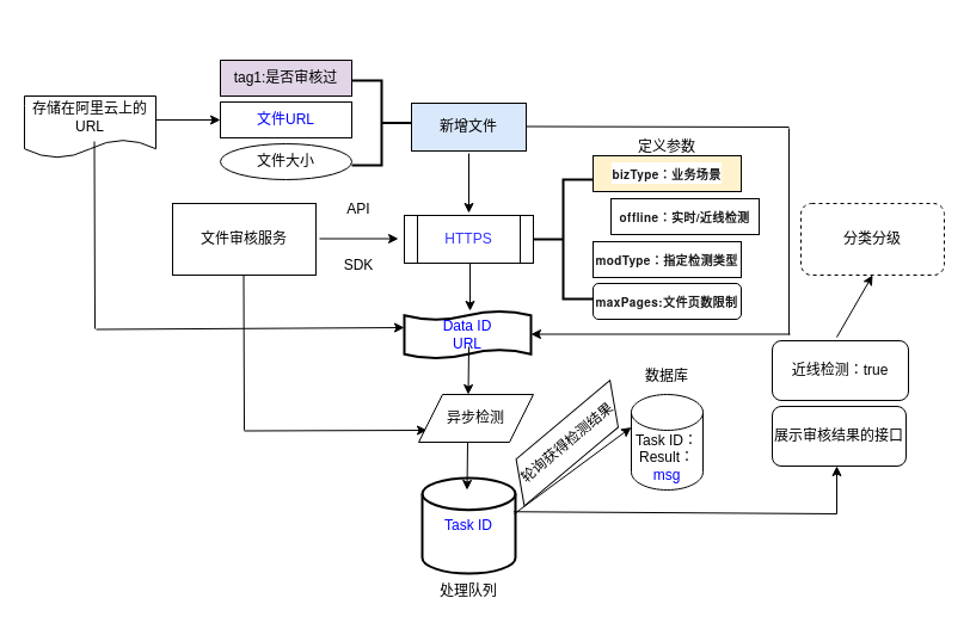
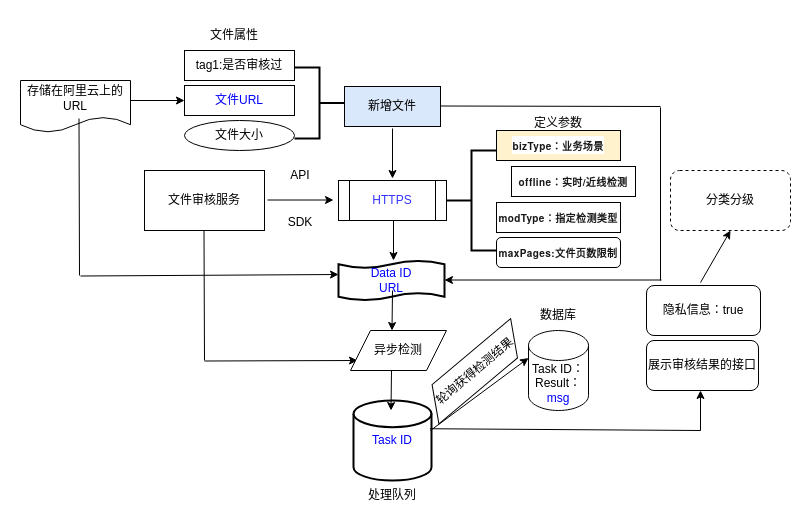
  <mxCell id="0" />
  <mxCell id="1" parent="0" />
  <mxCell id="2" value="" style="edgeStyle=orthogonalEdgeStyle;rounded=0;orthogonalLoop=1;jettySize=auto;html=1;" edge="1" parent="1"><mxGeometry relative="1" as="geometry"><mxPoint x="392" y="128" as="sourcePoint" /><mxPoint x="392" y="178" as="targetPoint" /></mxGeometry></mxCell>
  <mxCell id="3" value="新增文件" style="rounded=0;whiteSpace=wrap;html=1;fillColor=#dae8fc;" vertex="1" parent="1"><mxGeometry x="344" y="86" width="96" height="40" as="geometry" /></mxCell>
  <mxCell id="4" value="&lt;font color=&quot;#3333ff&quot;&gt;HTTPS&lt;/font&gt;" style="shape=process;whiteSpace=wrap;html=1;backgroundOutline=1;" vertex="1" parent="1"><mxGeometry x="338" y="180" width="108" height="40" as="geometry" /></mxCell>
  <mxCell id="5" value="文件审核服务" style="whiteSpace=wrap;html=1;" vertex="1" parent="1"><mxGeometry x="144" y="170" width="120" height="60" as="geometry" /></mxCell>
  <mxCell id="6" value="API" style="text;html=1;align=center;verticalAlign=middle;whiteSpace=wrap;rounded=0;" vertex="1" parent="1"><mxGeometry x="270" y="160" width="60" height="30" as="geometry" /></mxCell>
  <mxCell id="7" value="SDK" style="text;html=1;align=center;verticalAlign=middle;whiteSpace=wrap;rounded=0;" vertex="1" parent="1"><mxGeometry x="270" y="207" width="60" height="30" as="geometry" /></mxCell>
  <mxCell id="8" value="" style="strokeWidth=2;html=1;shape=mxgraph.flowchart.annotation_2;align=left;labelPosition=right;pointerEvents=1;rotation=-180;" vertex="1" parent="1"><mxGeometry x="294" y="67" width="50" height="71" as="geometry" /></mxCell>
- <mxCell id="9" value="tag1:是否审核过" style="rounded=0;whiteSpace=wrap;html=1;fillColor=#e1d5e7;" vertex="1" parent="1"><mxGeometry x="184" y="50" width="110" height="30" as="geometry" /></mxCell>
+ <mxCell id="9" value="tag1:是否审核过" style="rounded=0;whiteSpace=wrap;html=1;" vertex="1" parent="1"><mxGeometry x="184" y="50" width="110" height="30" as="geometry" /></mxCell>
  <mxCell id="10" value="文件大小" style="ellipse;whiteSpace=wrap;html=1;" vertex="1" parent="1"><mxGeometry x="184" y="120" width="110" height="30" as="geometry" /></mxCell>
  <mxCell id="11" value="" style="strokeWidth=2;html=1;shape=mxgraph.flowchart.annotation_2;align=left;labelPosition=right;pointerEvents=1;" vertex="1" parent="1"><mxGeometry x="446" y="150" width="50" height="100" as="geometry" /></mxCell>
  <mxCell id="12" value="&lt;span style=&quot;box-sizing: border-box; margin: 0px; padding: 0px; font-weight: 700; color: rgb(24, 24, 24); font-family: help-font, &amp;quot;helvetica neue&amp;quot;, &amp;quot;pingfang SC&amp;quot;, arial, &amp;quot;hiragino sans gb&amp;quot;, &amp;quot;microsoft yahei ui&amp;quot;, &amp;quot;microsoft yahei&amp;quot;, simsun, sans-serif; letter-spacing: 0.4px; text-align: left; background-color: rgb(255, 255, 255);&quot; data-spm-anchor-id=&quot;a2c4g.466269.0.i31.5f2d13acDRx4Dj&quot; class=&quot;uicontrol&quot; id=&quot;uicontrol-eda-8k7-6qm&quot; data-tag=&quot;uicontrol&quot;&gt;&lt;font style=&quot;font-size: 10px;&quot;&gt;bizType：业务场景&lt;/font&gt;&lt;/span&gt;" style="rounded=0;whiteSpace=wrap;html=1;fillColor=#fff2cc;" vertex="1" parent="1"><mxGeometry x="496" y="130" width="124" height="30" as="geometry" /></mxCell>
  <mxCell id="13" value="&lt;span style=&quot;box-sizing: border-box; margin: 0px; padding: 0px; font-weight: 700; color: rgb(24, 24, 24); font-family: help-font, &amp;quot;helvetica neue&amp;quot;, &amp;quot;pingfang SC&amp;quot;, arial, &amp;quot;hiragino sans gb&amp;quot;, &amp;quot;microsoft yahei ui&amp;quot;, &amp;quot;microsoft yahei&amp;quot;, simsun, sans-serif; letter-spacing: 0.4px; text-align: left; background-color: rgb(255, 255, 255);&quot; data-spm-anchor-id=&quot;a2c4g.466269.0.i33.5f2d13acDRx4Dj&quot; class=&quot;uicontrol&quot; id=&quot;uicontrol-1wn-hk4-ld6&quot; data-tag=&quot;uicontrol&quot;&gt;&lt;font style=&quot;font-size: 10px;&quot;&gt;offline：实时/近线检测&lt;/font&gt;&lt;/span&gt;" style="rounded=0;whiteSpace=wrap;html=1;" vertex="1" parent="1"><mxGeometry x="511" y="166" width="124" height="30" as="geometry" /></mxCell>
  <mxCell id="14" value="&lt;span style=&quot;box-sizing: border-box; margin: 0px; padding: 0px; font-weight: 700; color: rgb(24, 24, 24); font-family: help-font, &amp;quot;helvetica neue&amp;quot;, &amp;quot;pingfang SC&amp;quot;, arial, &amp;quot;hiragino sans gb&amp;quot;, &amp;quot;microsoft yahei ui&amp;quot;, &amp;quot;microsoft yahei&amp;quot;, simsun, sans-serif; letter-spacing: 0.4px; text-align: left; background-color: rgb(255, 255, 255);&quot; data-spm-anchor-id=&quot;a2c4g.466269.0.i34.5f2d13acDRx4Dj&quot; class=&quot;uicontrol&quot; id=&quot;uicontrol-bt5-73l-lhn&quot; data-tag=&quot;uicontrol&quot;&gt;&lt;font style=&quot;font-size: 10px;&quot;&gt;modType：指定检测类型&lt;/font&gt;&lt;/span&gt;" style="rounded=0;whiteSpace=wrap;html=1;" vertex="1" parent="1"><mxGeometry x="496" y="202" width="124" height="30" as="geometry" /></mxCell>
  <mxCell id="15" value="&lt;span style=&quot;box-sizing: border-box; margin: 0px; padding: 0px; font-weight: 700; color: rgb(24, 24, 24); font-family: help-font, &amp;quot;helvetica neue&amp;quot;, &amp;quot;pingfang SC&amp;quot;, arial, &amp;quot;hiragino sans gb&amp;quot;, &amp;quot;microsoft yahei ui&amp;quot;, &amp;quot;microsoft yahei&amp;quot;, simsun, sans-serif; letter-spacing: 0.4px; text-align: left; background-color: rgb(255, 255, 255);&quot; data-spm-anchor-id=&quot;a2c4g.466269.0.i35.5f2d13acDRx4Dj&quot; class=&quot;uicontrol&quot; id=&quot;uicontrol-gsx-4ou-qrq&quot; data-tag=&quot;uicontrol&quot;&gt;&lt;font style=&quot;font-size: 10px;&quot;&gt;maxPages:文件页数限制&lt;/font&gt;&lt;/span&gt;" style="whiteSpace=wrap;html=1;rounded=1;" vertex="1" parent="1"><mxGeometry x="496" y="237" width="124" height="30" as="geometry" /></mxCell>
  <mxCell id="16" value="定义参数" style="text;html=1;align=center;verticalAlign=middle;whiteSpace=wrap;rounded=0;" vertex="1" parent="1"><mxGeometry x="528" y="108" width="60" height="30" as="geometry" /></mxCell>
  <mxCell id="17" value="" style="endArrow=classic;html=1;rounded=0;" edge="1" parent="1"><mxGeometry width="50" height="50" relative="1" as="geometry"><mxPoint x="393" y="220" as="sourcePoint" /><mxPoint x="393" y="260" as="targetPoint" /></mxGeometry></mxCell>
  <mxCell id="18" value="&lt;font color=&quot;#0000ff&quot;&gt;Data ID&lt;/font&gt;&lt;div&gt;&lt;font color=&quot;#0000ff&quot;&gt;URL&lt;/font&gt;&lt;/div&gt;" style="shape=tape;whiteSpace=wrap;html=1;strokeWidth=2;size=0.19" vertex="1" parent="1"><mxGeometry x="338" y="260" width="106" height="40" as="geometry" /></mxCell>
  <mxCell id="19" value="&lt;font color=&quot;#0000ff&quot;&gt;文件URL&lt;/font&gt;" style="rounded=0;whiteSpace=wrap;html=1;" vertex="1" parent="1"><mxGeometry x="184" y="85" width="110" height="30" as="geometry" /></mxCell>
  <mxCell id="20" value="&lt;font color=&quot;#0000ff&quot;&gt;Task ID&lt;/font&gt;" style="strokeWidth=2;html=1;shape=mxgraph.flowchart.database;whiteSpace=wrap;" vertex="1" parent="1"><mxGeometry x="353" y="400" width="78" height="80" as="geometry" /></mxCell>
  <mxCell id="21" value="" style="endArrow=classic;html=1;rounded=0;" edge="1" parent="1"><mxGeometry width="50" height="50" relative="1" as="geometry"><mxPoint x="392" y="290" as="sourcePoint" /><mxPoint x="391.5" y="330" as="targetPoint" /></mxGeometry></mxCell>
  <mxCell id="22" value="Task ID：Result：&lt;font color=&quot;#0000ff&quot;&gt;msg&lt;/font&gt;" style="shape=cylinder3;whiteSpace=wrap;html=1;boundedLbl=1;backgroundOutline=1;size=15;" vertex="1" parent="1"><mxGeometry x="528" y="330" width="60" height="80" as="geometry" /></mxCell>
  <mxCell id="23" value="" style="endArrow=none;html=1;rounded=0;" edge="1" parent="1"><mxGeometry width="50" height="50" relative="1" as="geometry"><mxPoint x="440" y="105.5" as="sourcePoint" /><mxPoint x="660" y="106" as="targetPoint" /></mxGeometry></mxCell>
  <mxCell id="24" value="" style="endArrow=none;html=1;rounded=0;" edge="1" parent="1"><mxGeometry width="50" height="50" relative="1" as="geometry"><mxPoint x="660" y="280" as="sourcePoint" /><mxPoint x="660" y="107" as="targetPoint" /></mxGeometry></mxCell>
  <mxCell id="25" value="" style="endArrow=classic;html=1;rounded=0;" edge="1" parent="1"><mxGeometry width="50" height="50" relative="1" as="geometry"><mxPoint x="267" y="199.5" as="sourcePoint" /><mxPoint x="333" y="199.5" as="targetPoint" /></mxGeometry></mxCell>
  <mxCell id="26" value="" style="endArrow=classic;html=1;rounded=0;" edge="1" parent="1"><mxGeometry width="50" height="50" relative="1" as="geometry"><mxPoint x="661" y="279.5" as="sourcePoint" /><mxPoint x="444" y="279.5" as="targetPoint" /></mxGeometry></mxCell>
  <mxCell id="27" value="" style="endArrow=none;html=1;rounded=0;" edge="1" parent="1"><mxGeometry width="50" height="50" relative="1" as="geometry"><mxPoint x="204" y="360" as="sourcePoint" /><mxPoint x="203.5" y="230" as="targetPoint" /></mxGeometry></mxCell>
  <mxCell id="28" value="" style="endArrow=classic;html=1;rounded=0;" edge="1" parent="1"><mxGeometry width="50" height="50" relative="1" as="geometry"><mxPoint x="204" y="360.5" as="sourcePoint" /><mxPoint x="357" y="360" as="targetPoint" /></mxGeometry></mxCell>
  <mxCell id="29" value="数据库" style="text;html=1;align=center;verticalAlign=middle;whiteSpace=wrap;rounded=0;" vertex="1" parent="1"><mxGeometry x="528" y="300" width="60" height="30" as="geometry" /></mxCell>
  <mxCell id="30" value="处理队列" style="text;html=1;align=center;verticalAlign=middle;whiteSpace=wrap;rounded=0;" vertex="1" parent="1"><mxGeometry x="362" y="480" width="60" height="30" as="geometry" /></mxCell>
  <mxCell id="31" value="" style="endArrow=none;html=1;rounded=0;exitX=0.98;exitY=0.353;exitDx=0;exitDy=0;exitPerimeter=0;" edge="1" parent="1" source="20"><mxGeometry width="50" height="50" relative="1" as="geometry"><mxPoint x="440" y="430" as="sourcePoint" /><mxPoint x="700" y="430" as="targetPoint" /></mxGeometry></mxCell>
  <mxCell id="32" value="" style="endArrow=classic;html=1;rounded=0;" edge="1" parent="1"><mxGeometry width="50" height="50" relative="1" as="geometry"><mxPoint x="700" y="430" as="sourcePoint" /><mxPoint x="700" y="390" as="targetPoint" /></mxGeometry></mxCell>
  <mxCell id="33" value="展示审核结果的接口" style="rounded=1;whiteSpace=wrap;html=1;" vertex="1" parent="1"><mxGeometry x="646" y="340" width="112" height="50" as="geometry" /></mxCell>
  <mxCell id="34" value="存储在阿里云上的URL" style="shape=document;whiteSpace=wrap;html=1;boundedLbl=1;" vertex="1" parent="1"><mxGeometry x="20" y="80" width="110" height="52" as="geometry" /></mxCell>
  <mxCell id="35" value="" style="endArrow=classic;html=1;rounded=0;entryX=0;entryY=0.5;entryDx=0;entryDy=0;" edge="1" parent="1" target="19"><mxGeometry width="50" height="50" relative="1" as="geometry"><mxPoint x="130" y="100" as="sourcePoint" /><mxPoint x="174" y="100" as="targetPoint" /></mxGeometry></mxCell>
+ <mxCell id="36" value="文件属性" style="text;html=1;align=center;verticalAlign=middle;whiteSpace=wrap;rounded=0;" vertex="1" parent="1"><mxGeometry x="204" y="20" width="60" height="30" as="geometry" /></mxCell>
  <mxCell id="37" value="" style="endArrow=none;html=1;rounded=0;" edge="1" parent="1"><mxGeometry width="50" height="50" relative="1" as="geometry"><mxPoint x="79" y="275" as="sourcePoint" /><mxPoint x="78.5" y="118" as="targetPoint" /></mxGeometry></mxCell>
  <mxCell id="38" value="" style="endArrow=classic;html=1;rounded=0;entryX=0;entryY=0.35;entryDx=0;entryDy=0;entryPerimeter=0;" edge="1" parent="1" target="18"><mxGeometry width="50" height="50" relative="1" as="geometry"><mxPoint x="80" y="275.5" as="sourcePoint" /><mxPoint x="170" y="275.5" as="targetPoint" /></mxGeometry></mxCell>
  <mxCell id="39" value="异步检测" style="shape=parallelogram;perimeter=parallelogramPerimeter;whiteSpace=wrap;html=1;fixedSize=1;" vertex="1" parent="1"><mxGeometry x="350" y="330" width="96" height="40" as="geometry" /></mxCell>
  <mxCell id="40" value="" style="endArrow=classic;html=1;rounded=0;" edge="1" parent="1"><mxGeometry width="50" height="50" relative="1" as="geometry"><mxPoint x="391" y="370" as="sourcePoint" /><mxPoint x="390.5" y="410" as="targetPoint" /></mxGeometry></mxCell>
  <mxCell id="41" value="" style="endArrow=classic;html=1;rounded=0;entryX=0;entryY=0;entryDx=0;entryDy=27.5;entryPerimeter=0;" edge="1" parent="1" target="22"><mxGeometry width="50" height="50" relative="1" as="geometry"><mxPoint x="430" y="430" as="sourcePoint" /><mxPoint x="490" y="380" as="targetPoint" /></mxGeometry></mxCell>
- <mxCell id="42" value="近线检测：true" style="rounded=1;whiteSpace=wrap;html=1;" vertex="1" parent="1"><mxGeometry x="646" y="285" width="114" height="50" as="geometry" /></mxCell>
+ <mxCell id="42" value="隐私信息：true" style="rounded=1;whiteSpace=wrap;html=1;" vertex="1" parent="1"><mxGeometry x="646" y="285" width="114" height="50" as="geometry" /></mxCell>
  <mxCell id="43" value="分类分级" style="rounded=1;whiteSpace=wrap;html=1;dashed=1;" vertex="1" parent="1"><mxGeometry x="670" y="170" width="120" height="60" as="geometry" /></mxCell>
  <mxCell id="44" value="" style="endArrow=classic;html=1;rounded=0;entryX=0.5;entryY=1;entryDx=0;entryDy=0;" edge="1" parent="1" target="43"><mxGeometry width="50" height="50" relative="1" as="geometry"><mxPoint x="700" y="282" as="sourcePoint" /><mxPoint x="750" y="232" as="targetPoint" /></mxGeometry></mxCell>
  <mxCell id="45" value="轮询获得检测结果" style="shape=parallelogram;perimeter=parallelogramPerimeter;whiteSpace=wrap;html=1;fixedSize=1;rotation=-40;" vertex="1" parent="1"><mxGeometry x="413" y="353.51" width="122.56" height="34.49" as="geometry" /></mxCell>
